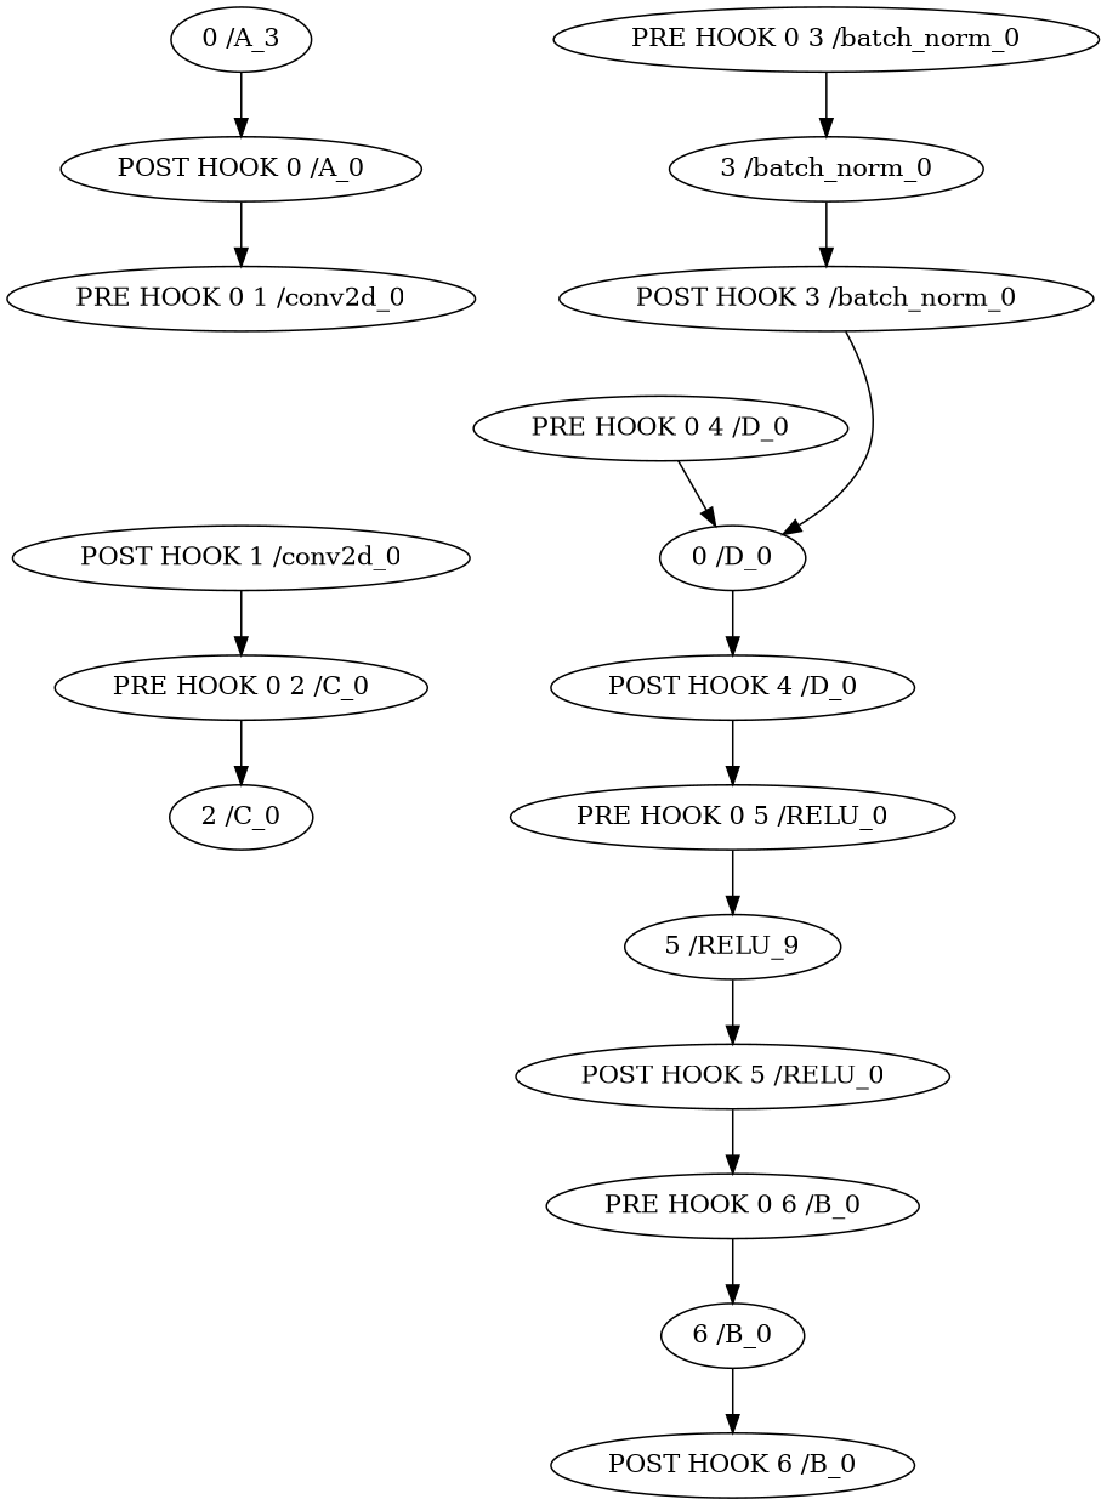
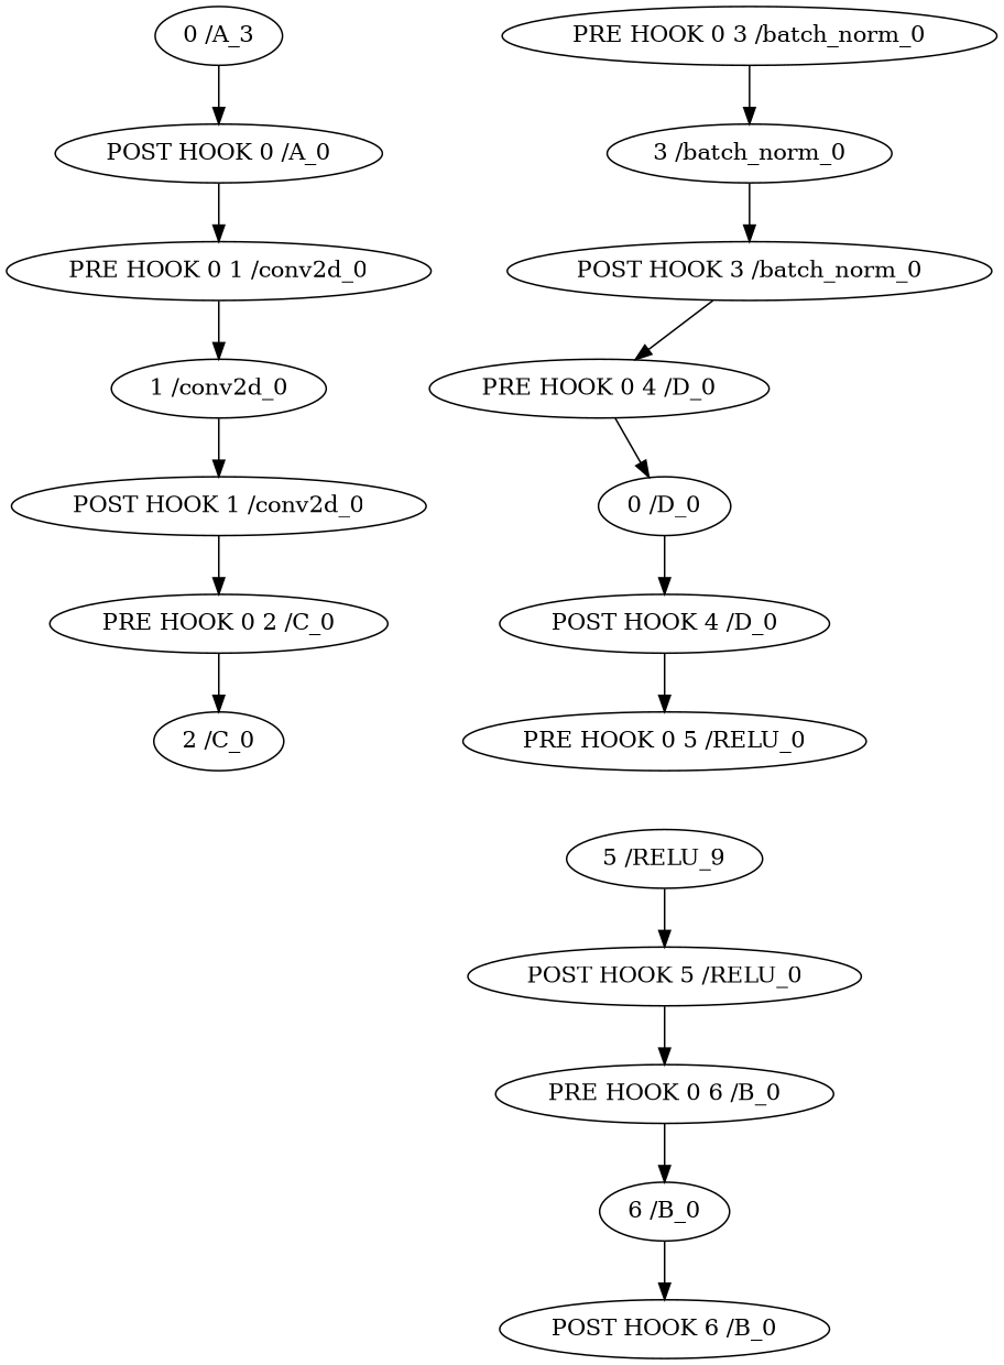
  strict digraph {
    node [node_type="InsertionPointGraphNodeType.INSERTION_POINT"]
    n1 [associated_ip_node_keys="{'POST HOOK 0 /A_0'}" is_merged=False label="0 /A_3" node_type="InsertionPointGraphNodeType.OPERATOR" regular_node_data="0 /A_0 A"]
    "POST HOOK 0 /A_0" [insertion_point_data="TargetType.OPERATOR_POST_HOOK /A_0"]
    "PRE HOOK 0 1 /conv2d_0" [insertion_point_data="TargetType.OPERATOR_PRE_HOOK 0 /conv2d_0"]
+   "1 /conv2d_0" [associated_ip_node_keys="{'PRE HOOK 0 1 /conv2d_0', 'POST HOOK 1 /conv2d_0'}" is_merged=False node_type="InsertionPointGraphNodeType.OPERATOR" regular_node_data="1 /conv2d_0 conv2d"]
    "POST HOOK 1 /conv2d_0" [insertion_point_data="TargetType.OPERATOR_POST_HOOK /conv2d_0"]
    "PRE HOOK 0 2 /C_0" [insertion_point_data="TargetType.OPERATOR_PRE_HOOK 0 /C_0"]
    "2 /C_0" [associated_ip_node_keys="{'PRE HOOK 0 2 /C_0', 'POST HOOK 2 /C_0'}" is_merged=False node_type="InsertionPointGraphNodeType.OPERATOR" regular_node_data="2 /C_0 C"]
    "3 /batch_norm_0" [associated_ip_node_keys="{'PRE HOOK 0 3 /batch_norm_0', 'POST HOOK 3 /batch_norm_0'}" is_merged=False node_type="InsertionPointGraphNodeType.OPERATOR" regular_node_data="3 /batch_norm_0 batch_norm"]
    "POST HOOK 3 /batch_norm_0" [insertion_point_data="TargetType.OPERATOR_POST_HOOK /batch_norm_0"]
    "PRE HOOK 0 4 /D_0" [insertion_point_data="TargetType.OPERATOR_PRE_HOOK 0 /D_0"]
    n11 [associated_ip_node_keys="{'PRE HOOK 0 4 /D_0', 'POST HOOK 4 /D_0'}" is_merged=False label="0 /D_0" node_type="InsertionPointGraphNodeType.OPERATOR" regular_node_data="4 /D_0 D"]
    "POST HOOK 4 /D_0" [insertion_point_data="TargetType.OPERATOR_POST_HOOK /D_0"]
    "PRE HOOK 0 5 /RELU_0" [insertion_point_data="TargetType.OPERATOR_PRE_HOOK 0 /RELU_0"]
    n14 [associated_ip_node_keys="{'POST HOOK 5 /RELU_0', 'PRE HOOK 0 5 /RELU_0'}" is_merged=False label="5 /RELU_9" node_type="InsertionPointGraphNodeType.OPERATOR" regular_node_data="5 /RELU_0 RELU"]
    "POST HOOK 5 /RELU_0" [insertion_point_data="TargetType.OPERATOR_POST_HOOK /RELU_0"]
    "PRE HOOK 0 6 /B_0" [insertion_point_data="TargetType.OPERATOR_PRE_HOOK 0 /B_0"]
    "6 /B_0" [associated_ip_node_keys="{'PRE HOOK 0 6 /B_0', 'POST HOOK 6 /B_0'}" is_merged=False node_type="InsertionPointGraphNodeType.OPERATOR" regular_node_data="6 /B_0 B"]
    "POST HOOK 6 /B_0" [insertion_point_data="TargetType.OPERATOR_POST_HOOK /B_0"]
    "PRE HOOK 0 3 /batch_norm_0" [insertion_point_data="TargetType.OPERATOR_PRE_HOOK 0 /batch_norm_0"]
    n1 -> "POST HOOK 0 /A_0"
    "POST HOOK 0 /A_0" -> "PRE HOOK 0 1 /conv2d_0"
+   "PRE HOOK 0 1 /conv2d_0" -> "1 /conv2d_0"
+   "1 /conv2d_0" -> "POST HOOK 1 /conv2d_0"
    "POST HOOK 1 /conv2d_0" -> "PRE HOOK 0 2 /C_0"
    "PRE HOOK 0 2 /C_0" -> "2 /C_0"
    "3 /batch_norm_0" -> "POST HOOK 3 /batch_norm_0"
-   "POST HOOK 3 /batch_norm_0" -> n11
+   "POST HOOK 3 /batch_norm_0" -> "PRE HOOK 0 4 /D_0"
    "PRE HOOK 0 4 /D_0" -> n11
    n11 -> "POST HOOK 4 /D_0"
    "POST HOOK 4 /D_0" -> "PRE HOOK 0 5 /RELU_0"
-   "PRE HOOK 0 5 /RELU_0" -> n14
    n14 -> "POST HOOK 5 /RELU_0"
    "POST HOOK 5 /RELU_0" -> "PRE HOOK 0 6 /B_0"
    "PRE HOOK 0 6 /B_0" -> "6 /B_0"
    "6 /B_0" -> "POST HOOK 6 /B_0"
    "PRE HOOK 0 3 /batch_norm_0" -> "3 /batch_norm_0"
  }
